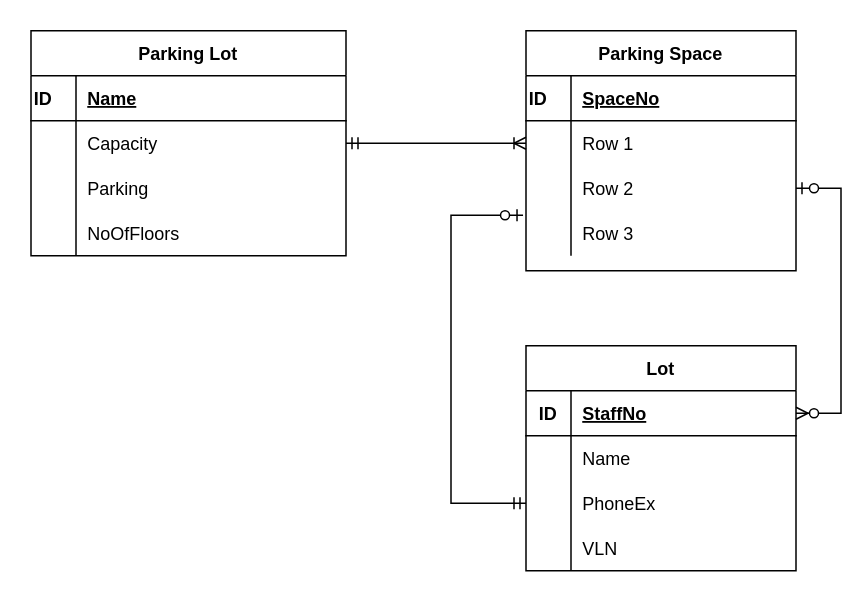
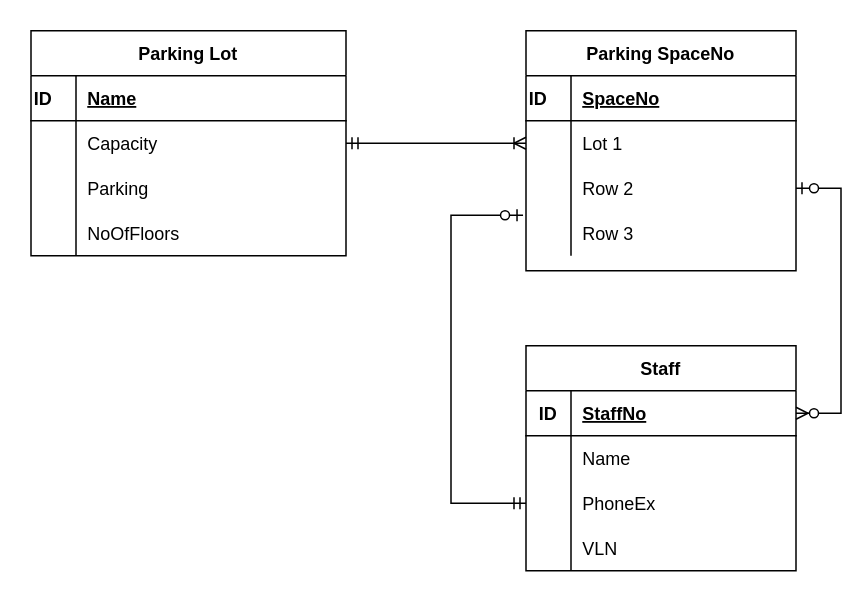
  <mxCell id="0" />
  <mxCell id="1" parent="0" />
  <mxCell id="2" value="Parking Lot" style="shape=table;startSize=30;container=1;collapsible=1;childLayout=tableLayout;fixedRows=1;rowLines=0;fontStyle=1;align=center;resizeLast=1;" vertex="1" parent="1"><mxGeometry x="20" y="20" width="210" height="150" as="geometry" /></mxCell>
  <mxCell id="3" value="" style="shape=tableRow;horizontal=0;startSize=0;swimlaneHead=0;swimlaneBody=0;fillColor=none;collapsible=0;dropTarget=0;points=[[0,0.5],[1,0.5]];portConstraint=eastwest;top=0;left=0;right=0;bottom=1;" vertex="1" parent="2"><mxGeometry y="30" width="210" height="30" as="geometry" /></mxCell>
  <mxCell id="4" value="ID    " style="shape=partialRectangle;connectable=0;fillColor=none;top=0;left=0;bottom=0;right=0;fontStyle=1;overflow=hidden;" vertex="1" parent="3"><mxGeometry width="30" height="30" as="geometry"><mxRectangle width="30" height="30" as="alternateBounds" /></mxGeometry></mxCell>
  <mxCell id="5" value="Name" style="shape=partialRectangle;connectable=0;fillColor=none;top=0;left=0;bottom=0;right=0;align=left;spacingLeft=6;fontStyle=5;overflow=hidden;" vertex="1" parent="3"><mxGeometry x="30" width="180" height="30" as="geometry"><mxRectangle width="180" height="30" as="alternateBounds" /></mxGeometry></mxCell>
  <mxCell id="6" value="" style="shape=tableRow;horizontal=0;startSize=0;swimlaneHead=0;swimlaneBody=0;fillColor=none;collapsible=0;dropTarget=0;points=[[0,0.5],[1,0.5]];portConstraint=eastwest;top=0;left=0;right=0;bottom=0;" vertex="1" parent="2"><mxGeometry y="60" width="210" height="30" as="geometry" /></mxCell>
  <mxCell id="7" value="" style="shape=partialRectangle;connectable=0;fillColor=none;top=0;left=0;bottom=0;right=0;editable=1;overflow=hidden;" vertex="1" parent="6"><mxGeometry width="30" height="30" as="geometry"><mxRectangle width="30" height="30" as="alternateBounds" /></mxGeometry></mxCell>
  <mxCell id="8" value="Capacity" style="shape=partialRectangle;connectable=0;fillColor=none;top=0;left=0;bottom=0;right=0;align=left;spacingLeft=6;overflow=hidden;" vertex="1" parent="6"><mxGeometry x="30" width="180" height="30" as="geometry"><mxRectangle width="180" height="30" as="alternateBounds" /></mxGeometry></mxCell>
  <mxCell id="9" value="" style="shape=tableRow;horizontal=0;startSize=0;swimlaneHead=0;swimlaneBody=0;fillColor=none;collapsible=0;dropTarget=0;points=[[0,0.5],[1,0.5]];portConstraint=eastwest;top=0;left=0;right=0;bottom=0;" vertex="1" parent="2"><mxGeometry y="90" width="210" height="30" as="geometry" /></mxCell>
  <mxCell id="10" value="" style="shape=partialRectangle;connectable=0;fillColor=none;top=0;left=0;bottom=0;right=0;editable=1;overflow=hidden;" vertex="1" parent="9"><mxGeometry width="30" height="30" as="geometry"><mxRectangle width="30" height="30" as="alternateBounds" /></mxGeometry></mxCell>
  <mxCell id="11" value="Parking" style="shape=partialRectangle;connectable=0;fillColor=none;top=0;left=0;bottom=0;right=0;align=left;spacingLeft=6;overflow=hidden;" vertex="1" parent="9"><mxGeometry x="30" width="180" height="30" as="geometry"><mxRectangle width="180" height="30" as="alternateBounds" /></mxGeometry></mxCell>
  <mxCell id="12" value="" style="shape=tableRow;horizontal=0;startSize=0;swimlaneHead=0;swimlaneBody=0;fillColor=none;collapsible=0;dropTarget=0;points=[[0,0.5],[1,0.5]];portConstraint=eastwest;top=0;left=0;right=0;bottom=0;" vertex="1" parent="2"><mxGeometry y="120" width="210" height="30" as="geometry" /></mxCell>
  <mxCell id="13" value="" style="shape=partialRectangle;connectable=0;fillColor=none;top=0;left=0;bottom=0;right=0;editable=1;overflow=hidden;" vertex="1" parent="12"><mxGeometry width="30" height="30" as="geometry"><mxRectangle width="30" height="30" as="alternateBounds" /></mxGeometry></mxCell>
  <mxCell id="14" value="NoOfFloors" style="shape=partialRectangle;connectable=0;fillColor=none;top=0;left=0;bottom=0;right=0;align=left;spacingLeft=6;overflow=hidden;" vertex="1" parent="12"><mxGeometry x="30" width="180" height="30" as="geometry"><mxRectangle width="180" height="30" as="alternateBounds" /></mxGeometry></mxCell>
- <mxCell id="15" value="Lot" style="shape=table;startSize=30;container=1;collapsible=1;childLayout=tableLayout;fixedRows=1;rowLines=0;fontStyle=1;align=center;resizeLast=1;" vertex="1" parent="1"><mxGeometry x="350" y="230" width="180" height="150" as="geometry" /></mxCell>
+ <mxCell id="15" value="Staff" style="shape=table;startSize=30;container=1;collapsible=1;childLayout=tableLayout;fixedRows=1;rowLines=0;fontStyle=1;align=center;resizeLast=1;" vertex="1" parent="1"><mxGeometry x="350" y="230" width="180" height="150" as="geometry" /></mxCell>
  <mxCell id="16" value="" style="shape=tableRow;horizontal=0;startSize=0;swimlaneHead=0;swimlaneBody=0;fillColor=none;collapsible=0;dropTarget=0;points=[[0,0.5],[1,0.5]];portConstraint=eastwest;top=0;left=0;right=0;bottom=1;" vertex="1" parent="15"><mxGeometry y="30" width="180" height="30" as="geometry" /></mxCell>
  <mxCell id="17" value="ID" style="shape=partialRectangle;connectable=0;fillColor=none;top=0;left=0;bottom=0;right=0;fontStyle=1;overflow=hidden;" vertex="1" parent="16"><mxGeometry width="30" height="30" as="geometry"><mxRectangle width="30" height="30" as="alternateBounds" /></mxGeometry></mxCell>
  <mxCell id="18" value="StaffNo" style="shape=partialRectangle;connectable=0;fillColor=none;top=0;left=0;bottom=0;right=0;align=left;spacingLeft=6;fontStyle=5;overflow=hidden;" vertex="1" parent="16"><mxGeometry x="30" width="150" height="30" as="geometry"><mxRectangle width="150" height="30" as="alternateBounds" /></mxGeometry></mxCell>
  <mxCell id="19" value="" style="shape=tableRow;horizontal=0;startSize=0;swimlaneHead=0;swimlaneBody=0;fillColor=none;collapsible=0;dropTarget=0;points=[[0,0.5],[1,0.5]];portConstraint=eastwest;top=0;left=0;right=0;bottom=0;" vertex="1" parent="15"><mxGeometry y="60" width="180" height="30" as="geometry" /></mxCell>
  <mxCell id="20" value="" style="shape=partialRectangle;connectable=0;fillColor=none;top=0;left=0;bottom=0;right=0;editable=1;overflow=hidden;" vertex="1" parent="19"><mxGeometry width="30" height="30" as="geometry"><mxRectangle width="30" height="30" as="alternateBounds" /></mxGeometry></mxCell>
  <mxCell id="21" value="Name" style="shape=partialRectangle;connectable=0;fillColor=none;top=0;left=0;bottom=0;right=0;align=left;spacingLeft=6;overflow=hidden;" vertex="1" parent="19"><mxGeometry x="30" width="150" height="30" as="geometry"><mxRectangle width="150" height="30" as="alternateBounds" /></mxGeometry></mxCell>
  <mxCell id="22" value="" style="shape=tableRow;horizontal=0;startSize=0;swimlaneHead=0;swimlaneBody=0;fillColor=none;collapsible=0;dropTarget=0;points=[[0,0.5],[1,0.5]];portConstraint=eastwest;top=0;left=0;right=0;bottom=0;" vertex="1" parent="15"><mxGeometry y="90" width="180" height="30" as="geometry" /></mxCell>
  <mxCell id="23" value="" style="shape=partialRectangle;connectable=0;fillColor=none;top=0;left=0;bottom=0;right=0;editable=1;overflow=hidden;" vertex="1" parent="22"><mxGeometry width="30" height="30" as="geometry"><mxRectangle width="30" height="30" as="alternateBounds" /></mxGeometry></mxCell>
  <mxCell id="24" value="PhoneEx" style="shape=partialRectangle;connectable=0;fillColor=none;top=0;left=0;bottom=0;right=0;align=left;spacingLeft=6;overflow=hidden;" vertex="1" parent="22"><mxGeometry x="30" width="150" height="30" as="geometry"><mxRectangle width="150" height="30" as="alternateBounds" /></mxGeometry></mxCell>
  <mxCell id="25" value="" style="shape=tableRow;horizontal=0;startSize=0;swimlaneHead=0;swimlaneBody=0;fillColor=none;collapsible=0;dropTarget=0;points=[[0,0.5],[1,0.5]];portConstraint=eastwest;top=0;left=0;right=0;bottom=0;" vertex="1" parent="15"><mxGeometry y="120" width="180" height="30" as="geometry" /></mxCell>
  <mxCell id="26" value="" style="shape=partialRectangle;connectable=0;fillColor=none;top=0;left=0;bottom=0;right=0;editable=1;overflow=hidden;" vertex="1" parent="25"><mxGeometry width="30" height="30" as="geometry"><mxRectangle width="30" height="30" as="alternateBounds" /></mxGeometry></mxCell>
  <mxCell id="27" value="VLN" style="shape=partialRectangle;connectable=0;fillColor=none;top=0;left=0;bottom=0;right=0;align=left;spacingLeft=6;overflow=hidden;" vertex="1" parent="25"><mxGeometry x="30" width="150" height="30" as="geometry"><mxRectangle width="150" height="30" as="alternateBounds" /></mxGeometry></mxCell>
- <mxCell id="28" value="Parking Space" style="shape=table;startSize=30;container=1;collapsible=1;childLayout=tableLayout;fixedRows=1;rowLines=0;fontStyle=1;align=center;resizeLast=1;" vertex="1" parent="1"><mxGeometry x="350" y="20" width="180" height="160" as="geometry" /></mxCell>
+ <mxCell id="28" value="Parking SpaceNo" style="shape=table;startSize=30;container=1;collapsible=1;childLayout=tableLayout;fixedRows=1;rowLines=0;fontStyle=1;align=center;resizeLast=1;" vertex="1" parent="1"><mxGeometry x="350" y="20" width="180" height="160" as="geometry" /></mxCell>
  <mxCell id="29" value="" style="shape=tableRow;horizontal=0;startSize=0;swimlaneHead=0;swimlaneBody=0;fillColor=none;collapsible=0;dropTarget=0;points=[[0,0.5],[1,0.5]];portConstraint=eastwest;top=0;left=0;right=0;bottom=1;" vertex="1" parent="28"><mxGeometry y="30" width="180" height="30" as="geometry" /></mxCell>
  <mxCell id="30" value="ID    " style="shape=partialRectangle;connectable=0;fillColor=none;top=0;left=0;bottom=0;right=0;fontStyle=1;overflow=hidden;" vertex="1" parent="29"><mxGeometry width="30" height="30" as="geometry"><mxRectangle width="30" height="30" as="alternateBounds" /></mxGeometry></mxCell>
  <mxCell id="31" value="SpaceNo" style="shape=partialRectangle;connectable=0;fillColor=none;top=0;left=0;bottom=0;right=0;align=left;spacingLeft=6;fontStyle=5;overflow=hidden;" vertex="1" parent="29"><mxGeometry x="30" width="150" height="30" as="geometry"><mxRectangle width="150" height="30" as="alternateBounds" /></mxGeometry></mxCell>
  <mxCell id="32" value="" style="shape=tableRow;horizontal=0;startSize=0;swimlaneHead=0;swimlaneBody=0;fillColor=none;collapsible=0;dropTarget=0;points=[[0,0.5],[1,0.5]];portConstraint=eastwest;top=0;left=0;right=0;bottom=0;" vertex="1" parent="28"><mxGeometry y="60" width="180" height="30" as="geometry" /></mxCell>
  <mxCell id="33" value="" style="shape=partialRectangle;connectable=0;fillColor=none;top=0;left=0;bottom=0;right=0;editable=1;overflow=hidden;" vertex="1" parent="32"><mxGeometry width="30" height="30" as="geometry"><mxRectangle width="30" height="30" as="alternateBounds" /></mxGeometry></mxCell>
- <mxCell id="34" value="Row 1" style="shape=partialRectangle;connectable=0;fillColor=none;top=0;left=0;bottom=0;right=0;align=left;spacingLeft=6;overflow=hidden;" vertex="1" parent="32"><mxGeometry x="30" width="150" height="30" as="geometry"><mxRectangle width="150" height="30" as="alternateBounds" /></mxGeometry></mxCell>
+ <mxCell id="34" value="Lot 1" style="shape=partialRectangle;connectable=0;fillColor=none;top=0;left=0;bottom=0;right=0;align=left;spacingLeft=6;overflow=hidden;" vertex="1" parent="32"><mxGeometry x="30" width="150" height="30" as="geometry"><mxRectangle width="150" height="30" as="alternateBounds" /></mxGeometry></mxCell>
  <mxCell id="35" value="" style="shape=tableRow;horizontal=0;startSize=0;swimlaneHead=0;swimlaneBody=0;fillColor=none;collapsible=0;dropTarget=0;points=[[0,0.5],[1,0.5]];portConstraint=eastwest;top=0;left=0;right=0;bottom=0;" vertex="1" parent="28"><mxGeometry y="90" width="180" height="30" as="geometry" /></mxCell>
  <mxCell id="36" value="" style="shape=partialRectangle;connectable=0;fillColor=none;top=0;left=0;bottom=0;right=0;editable=1;overflow=hidden;" vertex="1" parent="35"><mxGeometry width="30" height="30" as="geometry"><mxRectangle width="30" height="30" as="alternateBounds" /></mxGeometry></mxCell>
  <mxCell id="37" value="Row 2" style="shape=partialRectangle;connectable=0;fillColor=none;top=0;left=0;bottom=0;right=0;align=left;spacingLeft=6;overflow=hidden;" vertex="1" parent="35"><mxGeometry x="30" width="150" height="30" as="geometry"><mxRectangle width="150" height="30" as="alternateBounds" /></mxGeometry></mxCell>
  <mxCell id="38" value="" style="shape=tableRow;horizontal=0;startSize=0;swimlaneHead=0;swimlaneBody=0;fillColor=none;collapsible=0;dropTarget=0;points=[[0,0.5],[1,0.5]];portConstraint=eastwest;top=0;left=0;right=0;bottom=0;" vertex="1" parent="28"><mxGeometry y="120" width="180" height="30" as="geometry" /></mxCell>
  <mxCell id="39" value="" style="shape=partialRectangle;connectable=0;fillColor=none;top=0;left=0;bottom=0;right=0;editable=1;overflow=hidden;" vertex="1" parent="38"><mxGeometry width="30" height="30" as="geometry"><mxRectangle width="30" height="30" as="alternateBounds" /></mxGeometry></mxCell>
  <mxCell id="40" value="Row 3" style="shape=partialRectangle;connectable=0;fillColor=none;top=0;left=0;bottom=0;right=0;align=left;spacingLeft=6;overflow=hidden;" vertex="1" parent="38"><mxGeometry x="30" width="150" height="30" as="geometry"><mxRectangle width="150" height="30" as="alternateBounds" /></mxGeometry></mxCell>
  <mxCell id="41" value="" style="edgeStyle=entityRelationEdgeStyle;fontSize=12;html=1;endArrow=ERzeroToMany;startArrow=ERzeroToOne;rounded=0;exitX=1;exitY=0.5;exitDx=0;exitDy=0;" edge="1" parent="1" source="35" target="16"><mxGeometry width="100" height="100" relative="1" as="geometry"><mxPoint x="240" y="250" as="sourcePoint" /><mxPoint x="340" y="150" as="targetPoint" /></mxGeometry></mxCell>
  <mxCell id="42" value="" style="edgeStyle=orthogonalEdgeStyle;fontSize=12;html=1;endArrow=ERzeroToOne;startArrow=ERmandOne;rounded=0;entryX=-0.011;entryY=0.1;entryDx=0;entryDy=0;entryPerimeter=0;exitX=0;exitY=0.5;exitDx=0;exitDy=0;" edge="1" parent="1" source="22" target="38"><mxGeometry width="100" height="100" relative="1" as="geometry"><mxPoint x="330" y="340" as="sourcePoint" /><mxPoint x="340" y="150" as="targetPoint" /><Array as="points"><mxPoint x="300" y="335" /><mxPoint x="300" y="143" /></Array></mxGeometry></mxCell>
  <mxCell id="43" value="" style="fontSize=12;html=1;endArrow=ERoneToMany;startArrow=ERmandOne;rounded=0;exitX=1;exitY=0.5;exitDx=0;exitDy=0;entryX=0;entryY=0.5;entryDx=0;entryDy=0;" edge="1" parent="1" source="6" target="32"><mxGeometry width="100" height="100" relative="1" as="geometry"><mxPoint x="240" y="170" as="sourcePoint" /><mxPoint x="340" y="70" as="targetPoint" /></mxGeometry></mxCell>
